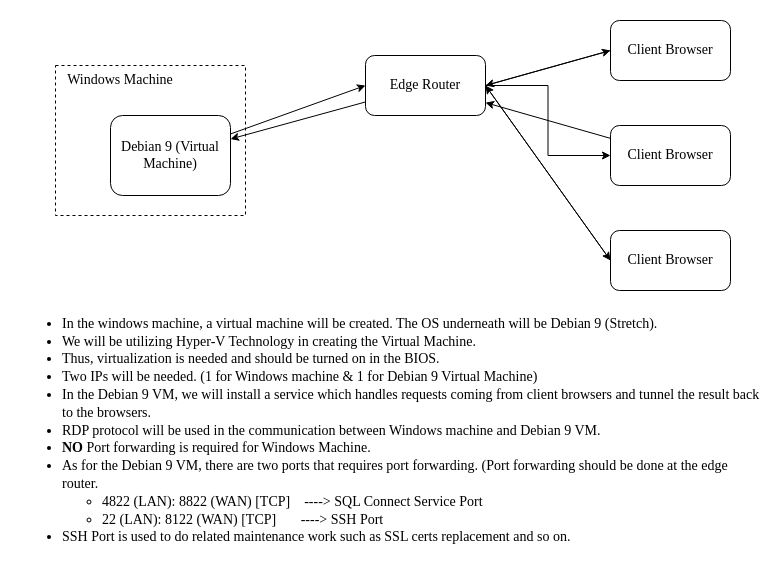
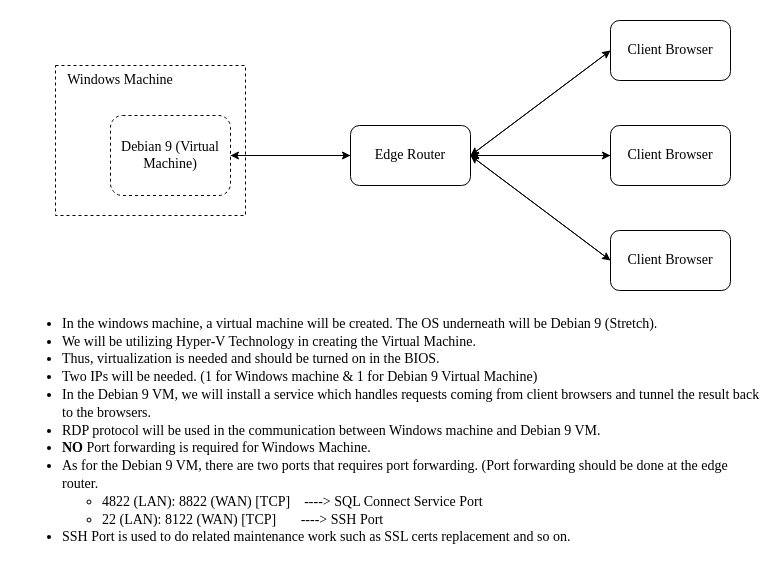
  <mxCell id="0" />
  <mxCell id="1" parent="0" />
  <mxCell id="2" value="&lt;p style=&quot;line-height: 50%&quot;&gt;&lt;br&gt;&lt;/p&gt;" style="rounded=0;whiteSpace=wrap;html=1;dashed=1;align=left;" vertex="1" parent="1"><mxGeometry x="55" y="65" width="190" height="150" as="geometry" /></mxCell>
  <mxCell id="3" style="edgeStyle=none;rounded=0;orthogonalLoop=1;jettySize=auto;html=1;entryX=0;entryY=0.5;entryDx=0;entryDy=0;" edge="1" parent="1" source="4" target="10"><mxGeometry relative="1" as="geometry" /></mxCell>
- <mxCell id="4" value="&lt;font face=&quot;Tahoma&quot; style=&quot;font-size: 14px&quot;&gt;Debian 9 (Virtual Machine)&lt;/font&gt;" style="rounded=1;whiteSpace=wrap;html=1;" vertex="1" parent="1"><mxGeometry x="110" y="115" width="120" height="80" as="geometry" /></mxCell>
+ <mxCell id="4" value="&lt;font face=&quot;Tahoma&quot; style=&quot;font-size: 14px&quot;&gt;Debian 9 (Virtual Machine)&lt;/font&gt;" style="rounded=1;whiteSpace=wrap;html=1;dashed=1;" vertex="1" parent="1"><mxGeometry x="110" y="115" width="120" height="80" as="geometry" /></mxCell>
  <mxCell id="5" value="&lt;font style=&quot;font-size: 14px&quot; face=&quot;Tahoma&quot;&gt;Windows Machine&lt;/font&gt;" style="text;html=1;strokeColor=none;fillColor=none;align=center;verticalAlign=middle;whiteSpace=wrap;rounded=0;dashed=1;" vertex="1" parent="1"><mxGeometry x="50" y="65" width="140" height="30" as="geometry" /></mxCell>
  <mxCell id="6" style="edgeStyle=orthogonalEdgeStyle;rounded=0;orthogonalLoop=1;jettySize=auto;html=1;entryX=0;entryY=0.5;entryDx=0;entryDy=0;" edge="1" parent="1" source="10" target="14"><mxGeometry relative="1" as="geometry" /></mxCell>
  <mxCell id="7" style="rounded=0;orthogonalLoop=1;jettySize=auto;html=1;entryX=0;entryY=0.5;entryDx=0;entryDy=0;exitX=1;exitY=0.5;exitDx=0;exitDy=0;" edge="1" parent="1" source="10" target="12"><mxGeometry relative="1" as="geometry" /></mxCell>
  <mxCell id="8" style="rounded=0;orthogonalLoop=1;jettySize=auto;html=1;entryX=0;entryY=0.5;entryDx=0;entryDy=0;exitX=1;exitY=0.5;exitDx=0;exitDy=0;" edge="1" parent="1" source="10" target="16"><mxGeometry relative="1" as="geometry" /></mxCell>
  <mxCell id="9" style="edgeStyle=none;rounded=0;orthogonalLoop=1;jettySize=auto;html=1;" edge="1" parent="1" source="10" target="4"><mxGeometry relative="1" as="geometry" /></mxCell>
- <mxCell id="10" value="&lt;font face=&quot;Tahoma&quot; style=&quot;font-size: 14px&quot;&gt;Edge Router&lt;/font&gt;" style="rounded=1;whiteSpace=wrap;html=1;" vertex="1" parent="1"><mxGeometry x="365" y="55" width="120" height="60" as="geometry" /></mxCell>
+ <mxCell id="10" value="&lt;font face=&quot;Tahoma&quot; style=&quot;font-size: 14px&quot;&gt;Edge Router&lt;/font&gt;" style="rounded=1;whiteSpace=wrap;html=1;" vertex="1" parent="1"><mxGeometry x="350" y="125" width="120" height="60" as="geometry" /></mxCell>
  <mxCell id="11" style="edgeStyle=none;rounded=0;orthogonalLoop=1;jettySize=auto;html=1;entryX=1;entryY=0.5;entryDx=0;entryDy=0;exitX=0;exitY=0.5;exitDx=0;exitDy=0;" edge="1" parent="1" source="12" target="10"><mxGeometry relative="1" as="geometry" /></mxCell>
  <mxCell id="12" value="&lt;font face=&quot;Tahoma&quot; style=&quot;font-size: 14px&quot;&gt;Client Browser&lt;/font&gt;" style="rounded=1;whiteSpace=wrap;html=1;" vertex="1" parent="1"><mxGeometry x="610" y="20" width="120" height="60" as="geometry" /></mxCell>
  <mxCell id="13" style="edgeStyle=none;rounded=0;orthogonalLoop=1;jettySize=auto;html=1;" edge="1" parent="1" source="14" target="10"><mxGeometry relative="1" as="geometry" /></mxCell>
  <mxCell id="14" value="&lt;font face=&quot;Tahoma&quot; style=&quot;font-size: 14px&quot;&gt;Client Browser&lt;/font&gt;" style="rounded=1;whiteSpace=wrap;html=1;" vertex="1" parent="1"><mxGeometry x="610" y="125" width="120" height="60" as="geometry" /></mxCell>
  <mxCell id="15" style="edgeStyle=none;rounded=0;orthogonalLoop=1;jettySize=auto;html=1;entryX=1;entryY=0.5;entryDx=0;entryDy=0;exitX=0;exitY=0.5;exitDx=0;exitDy=0;" edge="1" parent="1" source="16" target="10"><mxGeometry relative="1" as="geometry" /></mxCell>
  <mxCell id="16" value="&lt;font face=&quot;Tahoma&quot; style=&quot;font-size: 14px&quot;&gt;Client Browser&lt;/font&gt;" style="rounded=1;whiteSpace=wrap;html=1;" vertex="1" parent="1"><mxGeometry x="610" y="230" width="120" height="60" as="geometry" /></mxCell>
  <mxCell id="17" value="&lt;ul style=&quot;font-size: 14px&quot;&gt;&lt;li&gt;&lt;font face=&quot;Tahoma&quot; style=&quot;font-size: 14px&quot;&gt;In the windows machine, a virtual machine will be created. The OS underneath will be Debian 9 (Stretch).&lt;/font&gt;&lt;/li&gt;&lt;li&gt;&lt;font face=&quot;Tahoma&quot; style=&quot;font-size: 14px&quot;&gt;We will be utilizing Hyper-V Technology in creating the Virtual Machine.&amp;nbsp;&lt;/font&gt;&lt;/li&gt;&lt;li&gt;&lt;font face=&quot;Tahoma&quot; style=&quot;font-size: 14px&quot;&gt;Thus, virtualization is needed and should be turned on in the BIOS.&lt;/font&gt;&lt;/li&gt;&lt;li&gt;&lt;font face=&quot;Tahoma&quot; style=&quot;font-size: 14px&quot;&gt;Two IPs will be needed. (1 for Windows machine &amp;amp; 1 for Debian 9 Virtual Machine)&lt;/font&gt;&lt;/li&gt;&lt;li&gt;&lt;font face=&quot;Tahoma&quot; style=&quot;font-size: 14px&quot;&gt;In the Debian 9 VM, we will install a service which handles requests coming from client browsers and tunnel the result back to the browsers.&lt;/font&gt;&lt;/li&gt;&lt;li&gt;&lt;font face=&quot;Tahoma&quot; style=&quot;font-size: 14px&quot;&gt;RDP protocol will be used in the communication between Windows machine and Debian 9 VM.&lt;/font&gt;&lt;/li&gt;&lt;li&gt;&lt;font face=&quot;Tahoma&quot; style=&quot;font-size: 14px&quot;&gt;&lt;b&gt;NO &lt;/b&gt;Port forwarding is required for Windows Machine.&lt;/font&gt;&lt;/li&gt;&lt;li&gt;&lt;font face=&quot;Tahoma&quot; style=&quot;font-size: 14px&quot;&gt;As for the Debian 9 VM, there are two ports that requires port forwarding. (Port forwarding should be done at the edge router.&lt;/font&gt;&lt;/li&gt;&lt;ul&gt;&lt;li&gt;&lt;font face=&quot;Tahoma&quot; style=&quot;font-size: 14px&quot;&gt;4822 (LAN): 8822 (WAN) [TCP]&amp;nbsp; &amp;nbsp; ----&amp;gt; SQL Connect Service Port&lt;/font&gt;&lt;/li&gt;&lt;li&gt;&lt;font face=&quot;Tahoma&quot; style=&quot;font-size: 14px&quot;&gt;22 (LAN): 8122 (WAN) [TCP]&amp;nbsp; &amp;nbsp; &amp;nbsp; &amp;nbsp;----&amp;gt; SSH Port&lt;/font&gt;&lt;/li&gt;&lt;/ul&gt;&lt;li&gt;&lt;font face=&quot;Tahoma&quot; style=&quot;font-size: 14px&quot;&gt;SSH Port is used to do related maintenance work such as SSL certs replacement and so on.&lt;/font&gt;&lt;/li&gt;&lt;/ul&gt;" style="text;html=1;strokeColor=none;fillColor=none;align=left;verticalAlign=middle;whiteSpace=wrap;rounded=0;" vertex="1" parent="1"><mxGeometry x="20" y="310" width="740" height="240" as="geometry" /></mxCell>
